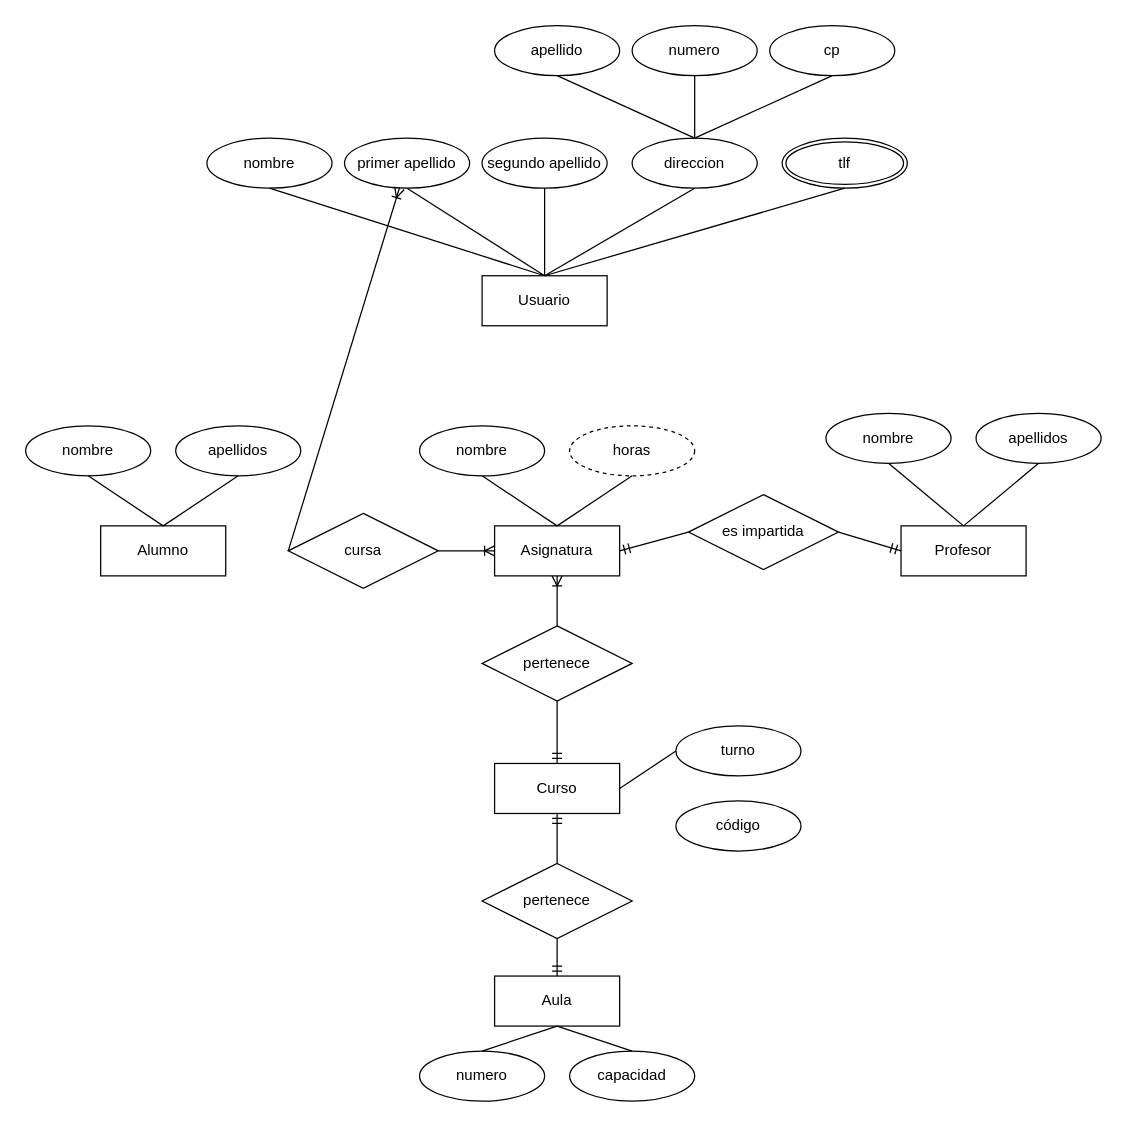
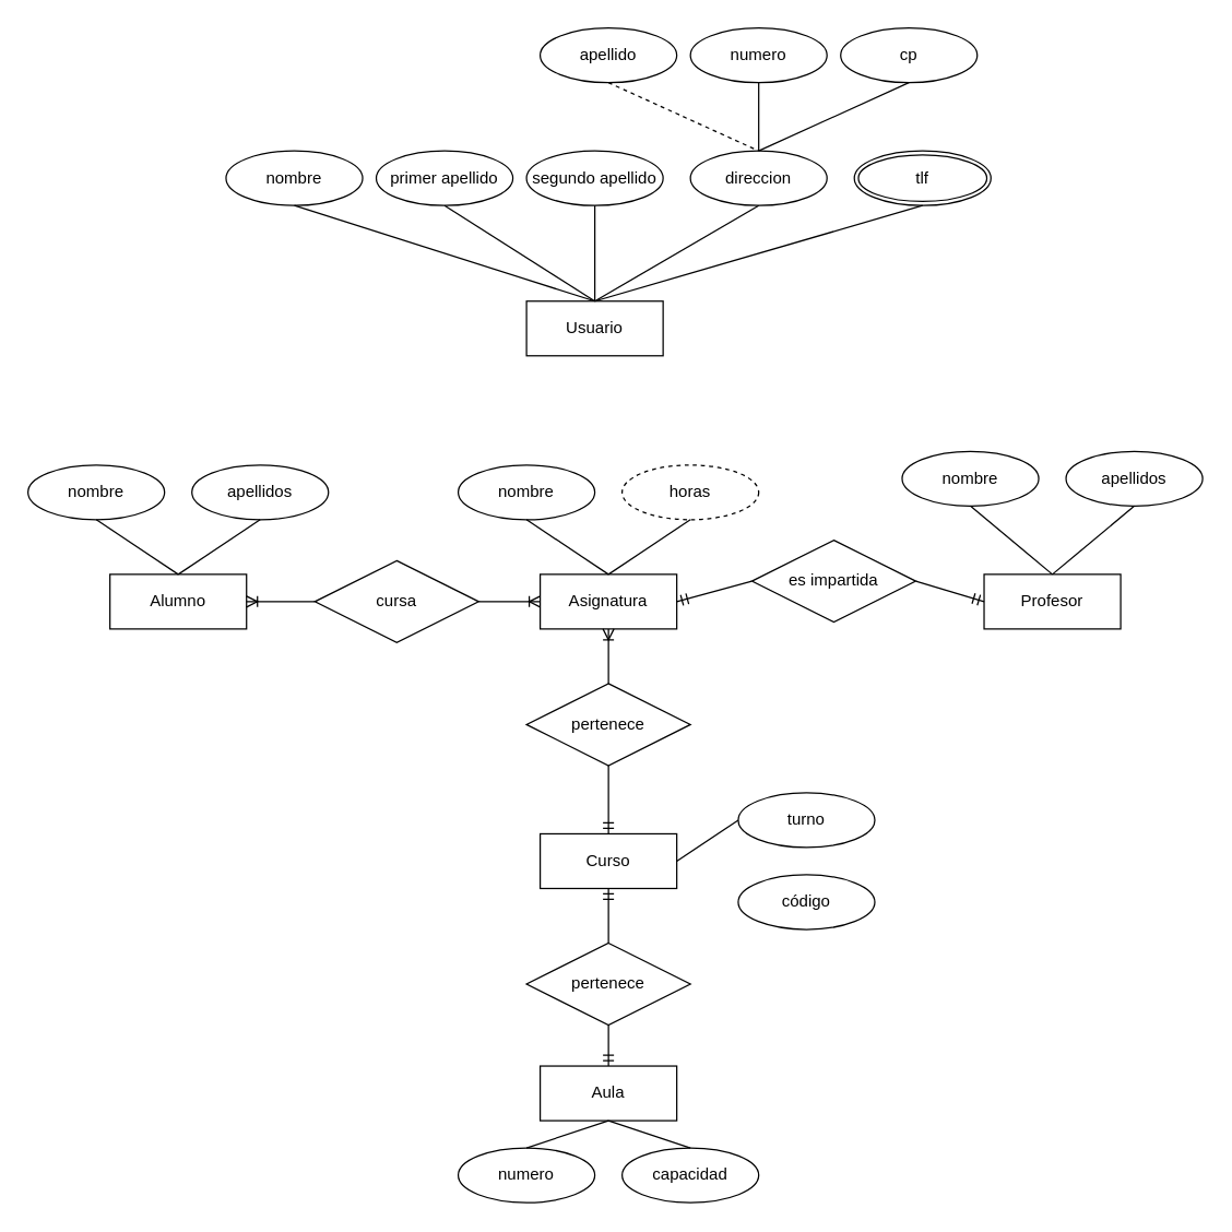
  <mxCell id="0" />
  <mxCell id="1" parent="0" />
  <mxCell id="2" value="Usuario" style="whiteSpace=wrap;html=1;align=center;" parent="1" vertex="1"><mxGeometry x="385" y="220" width="100" height="40" as="geometry" /></mxCell>
  <mxCell id="3" value="nombre" style="ellipse;whiteSpace=wrap;html=1;align=center;" parent="1" vertex="1"><mxGeometry x="165" y="110" width="100" height="40" as="geometry" /></mxCell>
  <mxCell id="4" value="primer apellido" style="ellipse;whiteSpace=wrap;html=1;align=center;" parent="1" vertex="1"><mxGeometry x="275" y="110" width="100" height="40" as="geometry" /></mxCell>
  <mxCell id="5" value="segundo apellido" style="ellipse;whiteSpace=wrap;html=1;align=center;" parent="1" vertex="1"><mxGeometry x="385" y="110" width="100" height="40" as="geometry" /></mxCell>
  <mxCell id="6" value="" style="endArrow=none;html=1;rounded=0;exitX=0.5;exitY=1;exitDx=0;exitDy=0;" parent="1" source="4" edge="1"><mxGeometry relative="1" as="geometry"><mxPoint x="395" y="70" as="sourcePoint" /><mxPoint x="435" y="220" as="targetPoint" /></mxGeometry></mxCell>
  <mxCell id="7" value="" style="endArrow=none;html=1;rounded=0;exitX=0.5;exitY=1;exitDx=0;exitDy=0;entryX=0.5;entryY=0;entryDx=0;entryDy=0;" parent="1" source="3" target="2" edge="1"><mxGeometry relative="1" as="geometry"><mxPoint x="185" y="239.71" as="sourcePoint" /><mxPoint x="345" y="239.71" as="targetPoint" /></mxGeometry></mxCell>
  <mxCell id="8" value="" style="endArrow=none;html=1;rounded=0;curved=1;exitX=0.5;exitY=1;exitDx=0;exitDy=0;entryX=0.5;entryY=0;entryDx=0;entryDy=0;" parent="1" source="5" target="2" edge="1"><mxGeometry relative="1" as="geometry"><mxPoint x="395" y="70" as="sourcePoint" /><mxPoint x="555" y="70" as="targetPoint" /></mxGeometry></mxCell>
  <mxCell id="9" value="direccion" style="ellipse;whiteSpace=wrap;html=1;align=center;" parent="1" vertex="1"><mxGeometry x="505" y="110" width="100" height="40" as="geometry" /></mxCell>
  <mxCell id="10" value="" style="endArrow=none;html=1;rounded=0;exitX=0.5;exitY=1;exitDx=0;exitDy=0;entryX=0.5;entryY=0;entryDx=0;entryDy=0;" parent="1" source="9" target="2" edge="1"><mxGeometry relative="1" as="geometry"><mxPoint x="395" y="70" as="sourcePoint" /><mxPoint x="555" y="70" as="targetPoint" /></mxGeometry></mxCell>
  <mxCell id="11" value="apellido" style="ellipse;whiteSpace=wrap;html=1;align=center;" parent="1" vertex="1"><mxGeometry x="395" y="20" width="100" height="40" as="geometry" /></mxCell>
  <mxCell id="12" value="numero" style="ellipse;whiteSpace=wrap;html=1;align=center;" parent="1" vertex="1"><mxGeometry x="505" y="20" width="100" height="40" as="geometry" /></mxCell>
  <mxCell id="13" value="cp" style="ellipse;whiteSpace=wrap;html=1;align=center;" parent="1" vertex="1"><mxGeometry x="615" y="20" width="100" height="40" as="geometry" /></mxCell>
- <mxCell id="14" value="" style="endArrow=none;html=1;rounded=0;curved=1;exitX=0.5;exitY=1;exitDx=0;exitDy=0;entryX=0.5;entryY=0;entryDx=0;entryDy=0;" parent="1" source="11" target="9" edge="1"><mxGeometry relative="1" as="geometry"><mxPoint x="395" y="70" as="sourcePoint" /><mxPoint x="555" y="70" as="targetPoint" /></mxGeometry></mxCell>
+ <mxCell id="14" value="" style="endArrow=none;html=1;rounded=0;curved=1;exitX=0.5;exitY=1;exitDx=0;exitDy=0;entryX=0.5;entryY=0;entryDx=0;entryDy=0;dashed=1;" parent="1" source="11" target="9" edge="1"><mxGeometry relative="1" as="geometry"><mxPoint x="395" y="70" as="sourcePoint" /><mxPoint x="555" y="70" as="targetPoint" /></mxGeometry></mxCell>
  <mxCell id="15" value="" style="endArrow=none;html=1;rounded=0;curved=1;exitX=0.5;exitY=1;exitDx=0;exitDy=0;entryX=0.5;entryY=0;entryDx=0;entryDy=0;" parent="1" source="12" target="9" edge="1"><mxGeometry relative="1" as="geometry"><mxPoint x="545" y="100" as="sourcePoint" /><mxPoint x="705" y="100" as="targetPoint" /></mxGeometry></mxCell>
  <mxCell id="16" value="" style="endArrow=none;html=1;rounded=0;curved=1;entryX=0.5;entryY=1;entryDx=0;entryDy=0;" parent="1" target="13" edge="1"><mxGeometry relative="1" as="geometry"><mxPoint x="555" y="110" as="sourcePoint" /><mxPoint x="555" y="70" as="targetPoint" /></mxGeometry></mxCell>
  <mxCell id="17" value="tlf" style="ellipse;shape=doubleEllipse;margin=3;whiteSpace=wrap;html=1;align=center;" parent="1" vertex="1"><mxGeometry x="625" y="110" width="100" height="40" as="geometry" /></mxCell>
  <mxCell id="18" value="" style="endArrow=none;html=1;rounded=0;entryX=0.5;entryY=1;entryDx=0;entryDy=0;exitX=0.5;exitY=0;exitDx=0;exitDy=0;" parent="1" source="2" target="17" edge="1"><mxGeometry relative="1" as="geometry"><mxPoint x="535" y="190" as="sourcePoint" /><mxPoint x="695" y="190" as="targetPoint" /></mxGeometry></mxCell>
  <mxCell id="19" value="Alumno" style="whiteSpace=wrap;html=1;align=center;" parent="1" vertex="1"><mxGeometry x="80" y="420" width="100" height="40" as="geometry" /></mxCell>
  <mxCell id="20" value="Asignatura" style="whiteSpace=wrap;html=1;align=center;" parent="1" vertex="1"><mxGeometry x="395" y="420" width="100" height="40" as="geometry" /></mxCell>
  <mxCell id="21" value="Profesor" style="whiteSpace=wrap;html=1;align=center;" parent="1" vertex="1"><mxGeometry x="720" y="420" width="100" height="40" as="geometry" /></mxCell>
  <mxCell id="22" value="cursa" style="shape=rhombus;perimeter=rhombusPerimeter;whiteSpace=wrap;html=1;align=center;" parent="1" vertex="1"><mxGeometry x="230" y="410" width="120" height="60" as="geometry" /></mxCell>
  <mxCell id="23" value="es impartida" style="shape=rhombus;perimeter=rhombusPerimeter;whiteSpace=wrap;html=1;align=center;" parent="1" vertex="1"><mxGeometry x="550" y="395" width="120" height="60" as="geometry" /></mxCell>
  <mxCell id="24" value="Curso" style="whiteSpace=wrap;html=1;align=center;" parent="1" vertex="1"><mxGeometry x="395" y="610" width="100" height="40" as="geometry" /></mxCell>
  <mxCell id="25" value="pertenece" style="shape=rhombus;perimeter=rhombusPerimeter;whiteSpace=wrap;html=1;align=center;" parent="1" vertex="1"><mxGeometry x="385" y="500" width="120" height="60" as="geometry" /></mxCell>
  <mxCell id="26" value="Aula" style="whiteSpace=wrap;html=1;align=center;" parent="1" vertex="1"><mxGeometry x="395" y="780" width="100" height="40" as="geometry" /></mxCell>
  <mxCell id="27" value="pertenece" style="shape=rhombus;perimeter=rhombusPerimeter;whiteSpace=wrap;html=1;align=center;" parent="1" vertex="1"><mxGeometry x="385" y="690" width="120" height="60" as="geometry" /></mxCell>
  <mxCell id="28" value="" style="fontSize=12;html=1;endArrow=ERoneToMany;rounded=0;entryX=0;entryY=0.5;entryDx=0;entryDy=0;exitX=1;exitY=0.5;exitDx=0;exitDy=0;" parent="1" source="22" target="20" edge="1"><mxGeometry width="100" height="100" relative="1" as="geometry"><mxPoint x="280" y="550" as="sourcePoint" /><mxPoint x="380" y="450" as="targetPoint" /></mxGeometry></mxCell>
- <mxCell id="29" value="" style="fontSize=12;html=1;endArrow=ERoneToMany;rounded=0;exitX=0;exitY=0.5;exitDx=0;exitDy=0;" parent="1" source="22" target="4" edge="1"><mxGeometry width="100" height="100" relative="1" as="geometry"><mxPoint x="280" y="550" as="sourcePoint" /><mxPoint x="380" y="450" as="targetPoint" /></mxGeometry></mxCell>
+ <mxCell id="29" value="" style="fontSize=12;html=1;endArrow=ERoneToMany;rounded=0;entryX=1;entryY=0.5;entryDx=0;entryDy=0;exitX=0;exitY=0.5;exitDx=0;exitDy=0;" parent="1" source="22" target="19" edge="1"><mxGeometry width="100" height="100" relative="1" as="geometry"><mxPoint x="280" y="550" as="sourcePoint" /><mxPoint x="380" y="450" as="targetPoint" /></mxGeometry></mxCell>
  <mxCell id="30" value="" style="fontSize=12;html=1;endArrow=ERmandOne;rounded=0;entryX=0;entryY=0.5;entryDx=0;entryDy=0;exitX=1;exitY=0.5;exitDx=0;exitDy=0;" parent="1" source="23" target="21" edge="1"><mxGeometry width="100" height="100" relative="1" as="geometry"><mxPoint x="580" y="550" as="sourcePoint" /><mxPoint x="680" y="450" as="targetPoint" /></mxGeometry></mxCell>
  <mxCell id="31" value="" style="fontSize=12;html=1;endArrow=ERmandOne;rounded=0;entryX=1;entryY=0.5;entryDx=0;entryDy=0;exitX=0;exitY=0.5;exitDx=0;exitDy=0;" parent="1" source="23" target="20" edge="1"><mxGeometry width="100" height="100" relative="1" as="geometry"><mxPoint x="580" y="550" as="sourcePoint" /><mxPoint x="680" y="450" as="targetPoint" /></mxGeometry></mxCell>
  <mxCell id="32" value="" style="fontSize=12;html=1;endArrow=ERmandOne;rounded=0;entryX=0.5;entryY=0;entryDx=0;entryDy=0;exitX=0.5;exitY=1;exitDx=0;exitDy=0;" parent="1" source="25" target="24" edge="1"><mxGeometry width="100" height="100" relative="1" as="geometry"><mxPoint x="440" y="570" as="sourcePoint" /><mxPoint x="540" y="470" as="targetPoint" /></mxGeometry></mxCell>
  <mxCell id="33" value="" style="fontSize=12;html=1;endArrow=ERoneToMany;rounded=0;entryX=0.5;entryY=1;entryDx=0;entryDy=0;exitX=0.5;exitY=0;exitDx=0;exitDy=0;" parent="1" source="25" target="20" edge="1"><mxGeometry width="100" height="100" relative="1" as="geometry"><mxPoint x="440" y="570" as="sourcePoint" /><mxPoint x="540" y="470" as="targetPoint" /></mxGeometry></mxCell>
  <mxCell id="34" value="" style="fontSize=12;html=1;endArrow=ERmandOne;rounded=0;exitX=0.5;exitY=1;exitDx=0;exitDy=0;entryX=0.5;entryY=0;entryDx=0;entryDy=0;" parent="1" source="27" target="26" edge="1"><mxGeometry width="100" height="100" relative="1" as="geometry"><mxPoint x="400" y="790" as="sourcePoint" /><mxPoint x="610" y="740" as="targetPoint" /></mxGeometry></mxCell>
  <mxCell id="35" value="" style="fontSize=12;html=1;endArrow=ERmandOne;rounded=0;entryX=0.5;entryY=1;entryDx=0;entryDy=0;exitX=0.5;exitY=0;exitDx=0;exitDy=0;" parent="1" source="27" target="24" edge="1"><mxGeometry width="100" height="100" relative="1" as="geometry"><mxPoint x="400" y="790" as="sourcePoint" /><mxPoint x="500" y="690" as="targetPoint" /></mxGeometry></mxCell>
  <mxCell id="36" value="nombre" style="ellipse;whiteSpace=wrap;html=1;align=center;" parent="1" vertex="1"><mxGeometry x="20" y="340" width="100" height="40" as="geometry" /></mxCell>
  <mxCell id="37" value="apellidos" style="ellipse;whiteSpace=wrap;html=1;align=center;" parent="1" vertex="1"><mxGeometry x="140" y="340" width="100" height="40" as="geometry" /></mxCell>
  <mxCell id="38" value="nombre" style="ellipse;whiteSpace=wrap;html=1;align=center;" parent="1" vertex="1"><mxGeometry x="660" y="330" width="100" height="40" as="geometry" /></mxCell>
  <mxCell id="39" value="apellidos" style="ellipse;whiteSpace=wrap;html=1;align=center;" parent="1" vertex="1"><mxGeometry x="780" y="330" width="100" height="40" as="geometry" /></mxCell>
  <mxCell id="40" value="" style="endArrow=none;html=1;rounded=0;exitX=0.5;exitY=1;exitDx=0;exitDy=0;entryX=0.5;entryY=0;entryDx=0;entryDy=0;" parent="1" source="38" target="21" edge="1"><mxGeometry relative="1" as="geometry"><mxPoint x="730" y="390" as="sourcePoint" /><mxPoint x="890" y="390" as="targetPoint" /></mxGeometry></mxCell>
  <mxCell id="41" value="" style="endArrow=none;html=1;rounded=0;entryX=0.5;entryY=1;entryDx=0;entryDy=0;exitX=0.5;exitY=0;exitDx=0;exitDy=0;" parent="1" source="19" target="37" edge="1"><mxGeometry relative="1" as="geometry"><mxPoint x="160" y="409.43" as="sourcePoint" /><mxPoint x="320" y="409.43" as="targetPoint" /></mxGeometry></mxCell>
  <mxCell id="42" value="" style="endArrow=none;html=1;rounded=0;entryX=0.5;entryY=0;entryDx=0;entryDy=0;exitX=0.5;exitY=1;exitDx=0;exitDy=0;" parent="1" source="36" target="19" edge="1"><mxGeometry relative="1" as="geometry"><mxPoint x="50" y="390" as="sourcePoint" /><mxPoint x="240" y="400" as="targetPoint" /></mxGeometry></mxCell>
  <mxCell id="43" value="" style="endArrow=none;html=1;rounded=0;exitX=0.5;exitY=1;exitDx=0;exitDy=0;entryX=0.5;entryY=0;entryDx=0;entryDy=0;" parent="1" source="39" target="21" edge="1"><mxGeometry relative="1" as="geometry"><mxPoint x="650" y="500" as="sourcePoint" /><mxPoint x="810" y="500" as="targetPoint" /></mxGeometry></mxCell>
  <mxCell id="44" value="nombre" style="ellipse;whiteSpace=wrap;html=1;align=center;" parent="1" vertex="1"><mxGeometry x="335" y="340" width="100" height="40" as="geometry" /></mxCell>
  <mxCell id="45" value="horas" style="ellipse;whiteSpace=wrap;html=1;align=center;dashed=1;" parent="1" vertex="1"><mxGeometry x="455" y="340" width="100" height="40" as="geometry" /></mxCell>
  <mxCell id="46" value="" style="endArrow=none;html=1;rounded=0;exitX=0.5;exitY=1;exitDx=0;exitDy=0;entryX=0.5;entryY=0;entryDx=0;entryDy=0;" parent="1" source="44" target="20" edge="1"><mxGeometry relative="1" as="geometry"><mxPoint x="350" y="510" as="sourcePoint" /><mxPoint x="510" y="510" as="targetPoint" /></mxGeometry></mxCell>
  <mxCell id="47" value="" style="endArrow=none;html=1;rounded=0;exitX=0.5;exitY=1;exitDx=0;exitDy=0;entryX=0.5;entryY=0;entryDx=0;entryDy=0;" parent="1" source="45" target="20" edge="1"><mxGeometry relative="1" as="geometry"><mxPoint x="350" y="510" as="sourcePoint" /><mxPoint x="510" y="510" as="targetPoint" /></mxGeometry></mxCell>
  <mxCell id="48" value="turno" style="ellipse;whiteSpace=wrap;html=1;align=center;" parent="1" vertex="1"><mxGeometry x="540" y="580" width="100" height="40" as="geometry" /></mxCell>
  <mxCell id="49" value="código" style="ellipse;whiteSpace=wrap;html=1;align=center;" parent="1" vertex="1"><mxGeometry x="540" y="640" width="100" height="40" as="geometry" /></mxCell>
  <mxCell id="50" value="" style="endArrow=none;html=1;rounded=0;entryX=0;entryY=0.5;entryDx=0;entryDy=0;exitX=1;exitY=0.5;exitDx=0;exitDy=0;" parent="1" source="24" target="48" edge="1"><mxGeometry relative="1" as="geometry"><mxPoint x="370" y="650" as="sourcePoint" /><mxPoint x="530" y="650" as="targetPoint" /></mxGeometry></mxCell>
  <mxCell id="51" value="numero" style="ellipse;whiteSpace=wrap;html=1;align=center;" parent="1" vertex="1"><mxGeometry x="335" y="840" width="100" height="40" as="geometry" /></mxCell>
  <mxCell id="52" value="capacidad" style="ellipse;whiteSpace=wrap;html=1;align=center;" parent="1" vertex="1"><mxGeometry x="455" y="840" width="100" height="40" as="geometry" /></mxCell>
  <mxCell id="53" value="" style="endArrow=none;html=1;rounded=0;exitX=0.5;exitY=0;exitDx=0;exitDy=0;entryX=0.5;entryY=1;entryDx=0;entryDy=0;" parent="1" source="51" target="26" edge="1"><mxGeometry relative="1" as="geometry"><mxPoint x="390" y="780" as="sourcePoint" /><mxPoint x="550" y="780" as="targetPoint" /></mxGeometry></mxCell>
  <mxCell id="54" value="" style="endArrow=none;html=1;rounded=0;entryX=0.5;entryY=0;entryDx=0;entryDy=0;exitX=0.5;exitY=1;exitDx=0;exitDy=0;" parent="1" source="26" target="52" edge="1"><mxGeometry relative="1" as="geometry"><mxPoint x="390" y="780" as="sourcePoint" /><mxPoint x="550" y="780" as="targetPoint" /></mxGeometry></mxCell>
